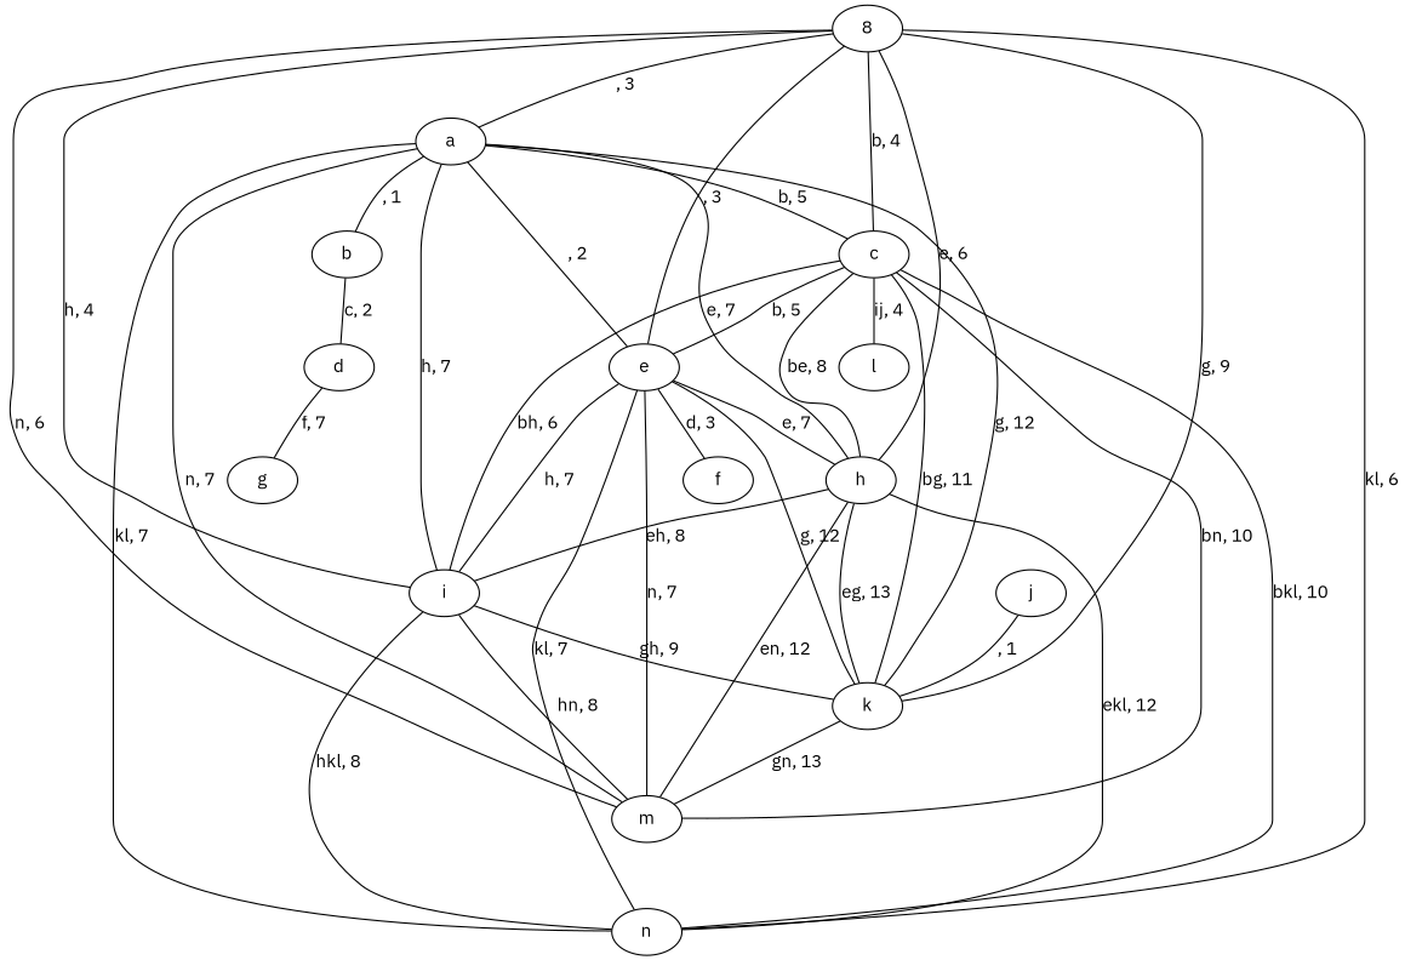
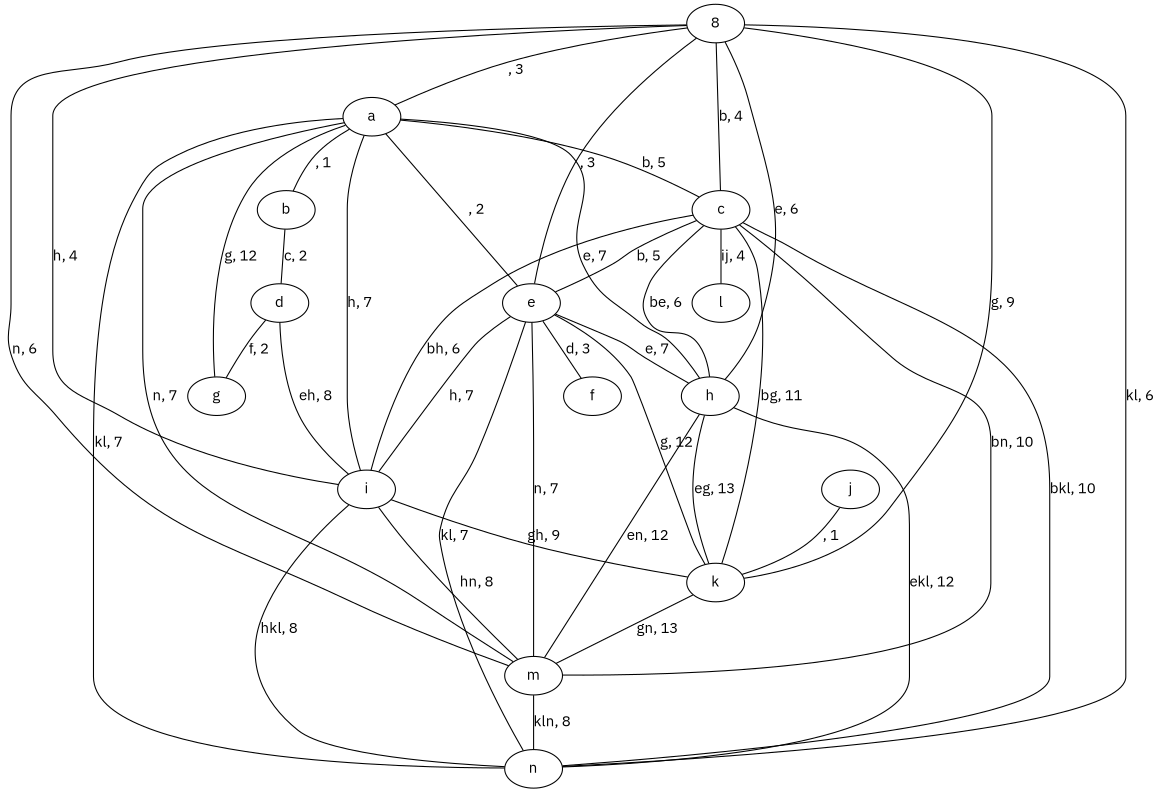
  graph {
    fontname="IBM Plex Sans"
    splines=true
    node [fontname="IBM Plex Sans"]
    edge [fontname="IBM Plex Sans"]
    n1 [label=8]
    a
    c
    e
    h
    i
    k
    m
    n
    b
    l
    f
    d
    g
    j
    n1 -- a [label=", 3"]
    n1 -- c [label="b, 4"]
    n1 -- e [label=", 3"]
    n1 -- h [label="e, 6"]
    n1 -- i [label="h, 4"]
    n1 -- k [label="g, 9"]
    n1 -- m [label="n, 6"]
    n1 -- n [label="kl, 6"]
    a -- c [label="b, 5"]
    a -- e [label=", 2"]
    a -- h [label="e, 7"]
    a -- i [label="h, 7"]
-   a -- k [label="g, 12"]
+   a -- g [label="g, 12"]
    a -- m [label="n, 7"]
    a -- n [label="kl, 7"]
    a -- b [label=", 1"]
    c -- e [label="b, 5"]
-   c -- h [label="be, 8"]
+   c -- h [label="be, 6"]
    c -- i [label="bh, 6"]
    c -- k [label="bg, 11"]
    c -- m [label="bn, 10"]
    c -- n [label="bkl, 10"]
    c -- l [label="ij, 4"]
    e -- h [label="e, 7"]
    e -- i [label="h, 7"]
    e -- k [label="g, 12"]
    e -- m [label="n, 7"]
    e -- n [label="kl, 7"]
    e -- f [label="d, 3"]
-   h -- i [label="eh, 8"]
+   d -- i [label="eh, 8"]
    h -- k [label="eg, 13"]
    h -- m [label="en, 12"]
    h -- n [label="ekl, 12"]
    i -- k [label="gh, 9"]
    i -- m [label="hn, 8"]
    i -- n [label="hkl, 8"]
    k -- m [label="gn, 13"]
+   m -- n [label="kln, 8"]
    b -- d [label="c, 2"]
-   d -- g [label="f, 7"]
+   d -- g [label="f, 2"]
    j -- k [label=", 1"]
  }
